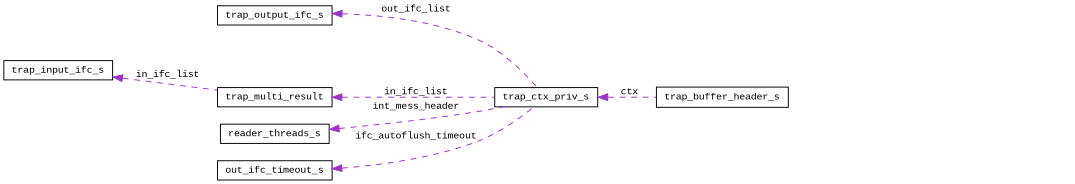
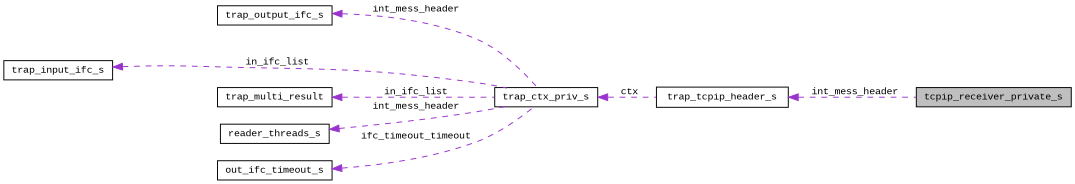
  digraph {
    fontname="Liberation Mono"
    rankdir=LR
    node [color=black fillcolor=white fontname="Liberation Mono" fontsize=10 shape=record style=filled]
    edge [color=darkorchid3 dir=back fontname="Liberation Mono" fontsize=10 labelfontname=Helvetica labelfontsize=10 style=dashed]
-   n2 [height=0.2 label=trap_buffer_header_s width=0.4]
+   n1 [fillcolor=grey75 fontcolor=black height=0.2 label=tcpip_receiver_private_s width=0.4]
+   n2 [height=0.2 label=trap_tcpip_header_s width=0.4]
    n3 [height=0.2 label=trap_ctx_priv_s width=0.4]
    n4 [height=0.2 label=trap_output_ifc_s width=0.4]
    n5 [height=0.2 label=trap_multi_result width=0.4]
    n6 [height=0.2 label=reader_threads_s width=0.4]
    n7 [height=0.2 label=trap_input_ifc_s width=0.4]
    n8 [height=0.2 label=out_ifc_timeout_s width=0.4]
+   n2 -> n1 [label=" int_mess_header"]
    n3 -> n2 [label=" ctx"]
-   n4 -> n3 [label=" out_ifc_list"]
+   n4 -> n3 [label=" int_mess_header"]
    n5 -> n3 [label=" in_ifc_list"]
    n6 -> n3 [label=" int_mess_header"]
-   n7 -> n5 [label=" in_ifc_list"]
-   n8 -> n3 [label=" ifc_autoflush_timeout"]
+   n7 -> n3 [label=" in_ifc_list"]
+   n8 -> n3 [label=" ifc_timeout_timeout"]
  }
